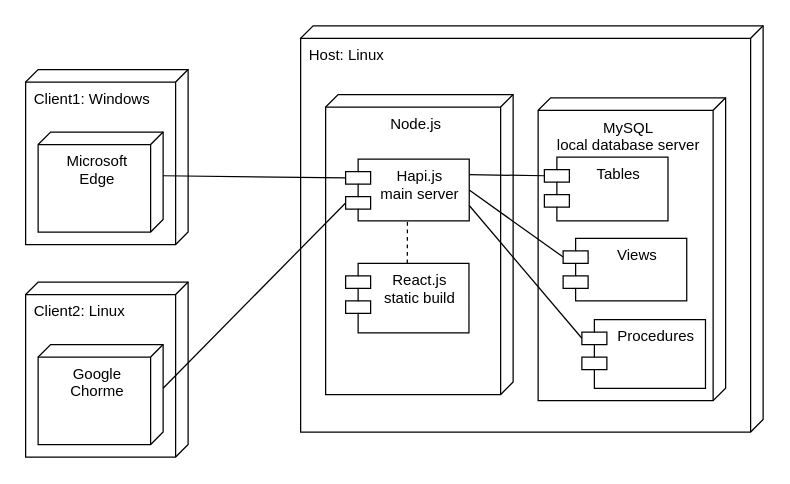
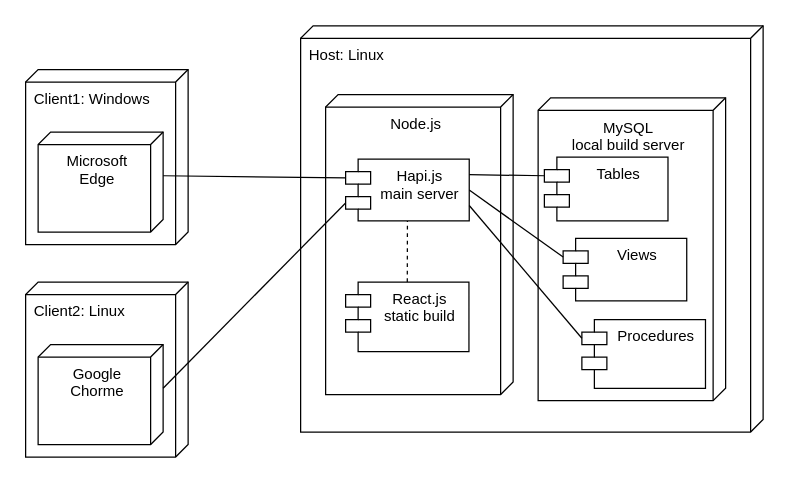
  <mxCell id="0" />
  <mxCell id="1" parent="0" />
  <mxCell id="2" value="Host: Linux" style="verticalAlign=top;align=left;shape=cube;size=10;direction=south;fontStyle=0;html=1;boundedLbl=1;spacingLeft=5;whiteSpace=wrap;" vertex="1" parent="1"><mxGeometry x="240" y="20" width="370" height="325" as="geometry" /></mxCell>
  <mxCell id="3" value="Node.js" style="verticalAlign=top;align=center;shape=cube;size=10;direction=south;html=1;boundedLbl=1;spacingLeft=5;whiteSpace=wrap;" vertex="1" parent="2"><mxGeometry width="150" height="240" relative="1" as="geometry"><mxPoint x="20" y="55" as="offset" /></mxGeometry></mxCell>
  <mxCell id="4" value="Hapi.js &lt;br&gt;main server" style="shape=module;align=left;spacingLeft=20;align=center;verticalAlign=top;whiteSpace=wrap;html=1;" vertex="1" parent="2"><mxGeometry x="36" y="106.78" width="98.89" height="49.38" as="geometry" /></mxCell>
- <mxCell id="5" value="React.js&lt;br&gt;static build" style="shape=module;align=left;spacingLeft=20;align=center;verticalAlign=top;whiteSpace=wrap;html=1;" vertex="1" parent="2"><mxGeometry x="36" y="190" width="98.66" height="55.72" as="geometry" /></mxCell>
- <mxCell id="6" value="MySQL&lt;br&gt;local database server" style="verticalAlign=top;align=center;shape=cube;size=10;direction=south;html=1;boundedLbl=1;spacingLeft=5;whiteSpace=wrap;" vertex="1" parent="2"><mxGeometry x="190" y="57.63" width="150" height="242.37" as="geometry" /></mxCell>
+ <mxCell id="5" value="React.js&lt;br&gt;static build" style="shape=module;align=left;spacingLeft=20;align=center;verticalAlign=top;whiteSpace=wrap;html=1;" vertex="1" parent="2"><mxGeometry x="36" y="205" width="98.66" height="55.72" as="geometry" /></mxCell>
+ <mxCell id="6" value="MySQL&lt;br&gt;local build server" style="verticalAlign=top;align=center;shape=cube;size=10;direction=south;html=1;boundedLbl=1;spacingLeft=5;whiteSpace=wrap;" vertex="1" parent="2"><mxGeometry x="190" y="57.63" width="150" height="242.37" as="geometry" /></mxCell>
  <mxCell id="7" value="Tables" style="shape=module;align=left;spacingLeft=20;align=center;verticalAlign=top;whiteSpace=wrap;html=1;" vertex="1" parent="2"><mxGeometry x="195" y="105" width="98.89" height="51.16" as="geometry" /></mxCell>
  <mxCell id="8" value="Views" style="shape=module;align=left;spacingLeft=20;align=center;verticalAlign=top;whiteSpace=wrap;html=1;" vertex="1" parent="2"><mxGeometry x="210" y="170" width="98.89" height="50" as="geometry" /></mxCell>
  <mxCell id="9" value="Procedures" style="shape=module;align=left;spacingLeft=20;align=center;verticalAlign=top;whiteSpace=wrap;html=1;" vertex="1" parent="2"><mxGeometry x="225" y="235" width="98.89" height="55" as="geometry" /></mxCell>
  <mxCell id="10" value="" style="edgeStyle=none;html=1;endArrow=none;verticalAlign=bottom;rounded=0;entryX=0;entryY=0;entryDx=0;entryDy=15;entryPerimeter=0;exitX=1;exitY=0.25;exitDx=0;exitDy=0;" edge="1" parent="2" source="4" target="7"><mxGeometry width="160" relative="1" as="geometry"><mxPoint x="-20" y="177.577" as="sourcePoint" /><mxPoint x="140" y="177.577" as="targetPoint" /></mxGeometry></mxCell>
  <mxCell id="11" value="" style="edgeStyle=none;html=1;endArrow=none;verticalAlign=bottom;rounded=0;entryX=0.5;entryY=1;entryDx=0;entryDy=0;exitX=0.5;exitY=0;exitDx=0;exitDy=0;dashed=1;" edge="1" parent="2" source="5" target="4"><mxGeometry width="160" relative="1" as="geometry"><mxPoint x="-80" y="187.629" as="sourcePoint" /><mxPoint x="30" y="113.918" as="targetPoint" /><Array as="points" /></mxGeometry></mxCell>
  <mxCell id="12" value="" style="edgeStyle=none;html=1;endArrow=none;verticalAlign=bottom;rounded=0;entryX=0;entryY=0;entryDx=0;entryDy=15;entryPerimeter=0;exitX=1;exitY=0.5;exitDx=0;exitDy=0;" edge="1" parent="2" source="4" target="8"><mxGeometry width="160" relative="1" as="geometry"><mxPoint x="140" y="95.825" as="sourcePoint" /><mxPoint x="210" y="93.814" as="targetPoint" /></mxGeometry></mxCell>
  <mxCell id="13" value="" style="edgeStyle=none;html=1;endArrow=none;verticalAlign=bottom;rounded=0;entryX=0;entryY=0;entryDx=0;entryDy=15;entryPerimeter=0;exitX=1;exitY=0.75;exitDx=0;exitDy=0;" edge="1" parent="2" source="4" target="9"><mxGeometry width="160" relative="1" as="geometry"><mxPoint x="140" y="103.866" as="sourcePoint" /><mxPoint x="210" y="130.67" as="targetPoint" /></mxGeometry></mxCell>
  <mxCell id="14" value="Client2: Linux" style="verticalAlign=top;align=left;shape=cube;size=10;direction=south;fontStyle=0;html=1;boundedLbl=1;spacingLeft=5;whiteSpace=wrap;" vertex="1" parent="1"><mxGeometry x="20" y="225" width="130" height="140" as="geometry" /></mxCell>
  <mxCell id="15" value="Google&lt;br&gt;Chorme" style="verticalAlign=top;align=center;shape=cube;size=10;direction=south;html=1;boundedLbl=1;spacingLeft=5;whiteSpace=wrap;" vertex="1" parent="14"><mxGeometry width="100" height="80" relative="1" as="geometry"><mxPoint x="10" y="50" as="offset" /></mxGeometry></mxCell>
  <mxCell id="16" value="Client1: Windows" style="verticalAlign=top;align=left;shape=cube;size=10;direction=south;fontStyle=0;html=1;boundedLbl=1;spacingLeft=5;whiteSpace=wrap;" vertex="1" parent="1"><mxGeometry x="20" y="55" width="130" height="140" as="geometry" /></mxCell>
  <mxCell id="17" value="Microsoft&lt;br&gt;Edge" style="verticalAlign=top;align=center;shape=cube;size=10;direction=south;html=1;boundedLbl=1;spacingLeft=5;whiteSpace=wrap;" vertex="1" parent="16"><mxGeometry width="100" height="80" relative="1" as="geometry"><mxPoint x="10" y="50" as="offset" /></mxGeometry></mxCell>
  <mxCell id="18" value="" style="edgeStyle=none;html=1;endArrow=none;verticalAlign=bottom;rounded=0;entryX=0;entryY=0;entryDx=0;entryDy=15;entryPerimeter=0;exitX=0;exitY=0;exitDx=35;exitDy=0;exitPerimeter=0;" edge="1" parent="1" source="17" target="4"><mxGeometry width="160" relative="1" as="geometry"><mxPoint x="80" y="45" as="sourcePoint" /><mxPoint x="240" y="45" as="targetPoint" /></mxGeometry></mxCell>
  <mxCell id="19" value="" style="edgeStyle=none;html=1;endArrow=none;verticalAlign=bottom;rounded=0;entryX=0;entryY=0;entryDx=0;entryDy=35;entryPerimeter=0;exitX=0;exitY=0;exitDx=35;exitDy=0;exitPerimeter=0;" edge="1" parent="1" source="15" target="4"><mxGeometry width="160" relative="1" as="geometry"><mxPoint x="160" y="305" as="sourcePoint" /><mxPoint x="270" y="335" as="targetPoint" /><Array as="points" /></mxGeometry></mxCell>
